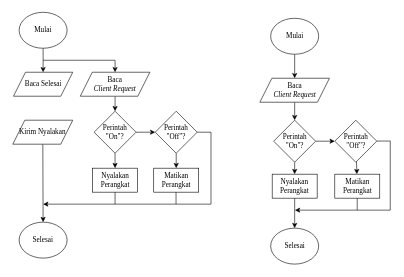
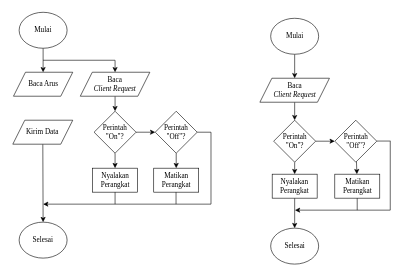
  <mxCell id="0" />
  <mxCell id="1" parent="0" />
  <mxCell id="2" value="" style="edgeStyle=none;rounded=0;orthogonalLoop=1;jettySize=auto;html=1;" edge="1" parent="1" source="3" target="7"><mxGeometry relative="1" as="geometry" /></mxCell>
  <mxCell id="3" value="&lt;font face=&quot;Times New Roman&quot;&gt;Mulai&lt;/font&gt;" style="ellipse;whiteSpace=wrap;html=1;" vertex="1" parent="1"><mxGeometry x="31" y="20" width="80" height="60" as="geometry" /></mxCell>
  <mxCell id="4" value="&lt;font face=&quot;Times New Roman&quot;&gt;Selesai&lt;/font&gt;" style="ellipse;whiteSpace=wrap;html=1;" vertex="1" parent="1"><mxGeometry x="31" y="370" width="80" height="60" as="geometry" /></mxCell>
  <mxCell id="5" value="" style="edgeStyle=none;rounded=0;orthogonalLoop=1;jettySize=auto;html=1;" edge="1" parent="1" source="6" target="12"><mxGeometry relative="1" as="geometry" /></mxCell>
  <mxCell id="6" value="&lt;font face=&quot;Times New Roman&quot;&gt;Baca&lt;br&gt;&lt;i&gt;Client Request&lt;/i&gt;&lt;/font&gt;" style="shape=parallelogram;perimeter=parallelogramPerimeter;whiteSpace=wrap;html=1;fixedSize=1;" vertex="1" parent="1"><mxGeometry x="133" y="120" width="116" height="40" as="geometry" /></mxCell>
- <mxCell id="7" value="&lt;font face=&quot;Times New Roman&quot;&gt;Baca Selesai&lt;/font&gt;" style="shape=parallelogram;perimeter=parallelogramPerimeter;whiteSpace=wrap;html=1;fixedSize=1;" vertex="1" parent="1"><mxGeometry x="21.56" y="120" width="98.89" height="40" as="geometry" /></mxCell>
+ <mxCell id="7" value="&lt;font face=&quot;Times New Roman&quot;&gt;Baca Arus&lt;/font&gt;" style="shape=parallelogram;perimeter=parallelogramPerimeter;whiteSpace=wrap;html=1;fixedSize=1;" vertex="1" parent="1"><mxGeometry x="21.56" y="120" width="98.89" height="40" as="geometry" /></mxCell>
  <mxCell id="8" style="edgeStyle=none;rounded=0;orthogonalLoop=1;jettySize=auto;html=1;entryX=0.5;entryY=0;entryDx=0;entryDy=0;" edge="1" parent="1" source="9" target="4"><mxGeometry relative="1" as="geometry" /></mxCell>
- <mxCell id="9" value="&lt;font face=&quot;Times New Roman&quot;&gt;Kirim Nyalakan&lt;/font&gt;" style="shape=parallelogram;perimeter=parallelogramPerimeter;whiteSpace=wrap;html=1;fixedSize=1;" vertex="1" parent="1"><mxGeometry x="20.45" y="200" width="100" height="40" as="geometry" /></mxCell>
+ <mxCell id="9" value="&lt;font face=&quot;Times New Roman&quot;&gt;Kirim Data&lt;/font&gt;" style="shape=parallelogram;perimeter=parallelogramPerimeter;whiteSpace=wrap;html=1;fixedSize=1;" vertex="1" parent="1"><mxGeometry x="20.45" y="200" width="100" height="40" as="geometry" /></mxCell>
  <mxCell id="10" value="" style="edgeStyle=none;rounded=0;orthogonalLoop=1;jettySize=auto;html=1;" edge="1" parent="1" source="12" target="15"><mxGeometry relative="1" as="geometry" /></mxCell>
  <mxCell id="11" value="" style="edgeStyle=none;rounded=0;orthogonalLoop=1;jettySize=auto;html=1;" edge="1" parent="1" source="12" target="13"><mxGeometry relative="1" as="geometry" /></mxCell>
  <mxCell id="12" value="&lt;font face=&quot;Times New Roman&quot;&gt;Perintah&lt;br&gt;&quot;On&quot;?&lt;/font&gt;" style="rhombus;whiteSpace=wrap;html=1;" vertex="1" parent="1"><mxGeometry x="156" y="185" width="70" height="70" as="geometry" /></mxCell>
  <mxCell id="13" value="&lt;font face=&quot;Times New Roman&quot;&gt;Nyalakan Perangkat&lt;/font&gt;" style="rounded=0;whiteSpace=wrap;html=1;align=center;" vertex="1" parent="1"><mxGeometry x="153.5" y="280" width="75" height="40" as="geometry" /></mxCell>
  <mxCell id="14" value="" style="edgeStyle=none;rounded=0;orthogonalLoop=1;jettySize=auto;html=1;" edge="1" parent="1" source="15" target="16"><mxGeometry relative="1" as="geometry" /></mxCell>
  <mxCell id="15" value="&lt;font face=&quot;Times New Roman&quot;&gt;Perintah&lt;br&gt;&quot;Off&quot;?&lt;/font&gt;" style="rhombus;whiteSpace=wrap;html=1;" vertex="1" parent="1"><mxGeometry x="258" y="185" width="70" height="70" as="geometry" /></mxCell>
  <mxCell id="16" value="&lt;font face=&quot;Times New Roman&quot;&gt;Matikan Perangkat&lt;/font&gt;" style="rounded=0;whiteSpace=wrap;html=1;align=center;" vertex="1" parent="1"><mxGeometry x="255.5" y="280" width="75" height="40" as="geometry" /></mxCell>
  <mxCell id="17" value="" style="endArrow=none;html=1;" edge="1" parent="1"><mxGeometry width="50" height="50" relative="1" as="geometry"><mxPoint x="71" y="100" as="sourcePoint" /><mxPoint x="191" y="100" as="targetPoint" /></mxGeometry></mxCell>
  <mxCell id="18" value="" style="endArrow=classic;html=1;entryX=0.5;entryY=0;entryDx=0;entryDy=0;" edge="1" parent="1" target="6"><mxGeometry width="50" height="50" relative="1" as="geometry"><mxPoint x="191" y="100" as="sourcePoint" /><mxPoint x="181" y="110" as="targetPoint" /></mxGeometry></mxCell>
  <mxCell id="19" value="" style="endArrow=none;html=1;entryX=0.5;entryY=1;entryDx=0;entryDy=0;" edge="1" parent="1" target="13"><mxGeometry width="50" height="50" relative="1" as="geometry"><mxPoint x="191" y="340" as="sourcePoint" /><mxPoint x="191" y="290" as="targetPoint" /></mxGeometry></mxCell>
  <mxCell id="20" value="" style="endArrow=none;html=1;entryX=0.5;entryY=1;entryDx=0;entryDy=0;" edge="1" parent="1"><mxGeometry width="50" height="50" relative="1" as="geometry"><mxPoint x="292.71" y="340" as="sourcePoint" /><mxPoint x="292.71" y="320" as="targetPoint" /></mxGeometry></mxCell>
  <mxCell id="21" value="" style="endArrow=none;html=1;" edge="1" parent="1"><mxGeometry width="50" height="50" relative="1" as="geometry"><mxPoint x="351" y="340" as="sourcePoint" /><mxPoint x="351" y="220" as="targetPoint" /></mxGeometry></mxCell>
  <mxCell id="22" value="" style="endArrow=none;html=1;entryX=0.5;entryY=1;entryDx=0;entryDy=0;" edge="1" parent="1"><mxGeometry width="50" height="50" relative="1" as="geometry"><mxPoint x="351" y="220" as="sourcePoint" /><mxPoint x="328" y="220" as="targetPoint" /></mxGeometry></mxCell>
  <mxCell id="23" value="" style="endArrow=classic;html=1;" edge="1" parent="1"><mxGeometry width="50" height="50" relative="1" as="geometry"><mxPoint x="351" y="340" as="sourcePoint" /><mxPoint x="71" y="340" as="targetPoint" /></mxGeometry></mxCell>
  <mxCell id="24" value="" style="edgeStyle=none;rounded=0;orthogonalLoop=1;jettySize=auto;html=1;" edge="1" parent="1" source="25"><mxGeometry relative="1" as="geometry"><mxPoint x="490.554" y="130" as="targetPoint" /></mxGeometry></mxCell>
  <mxCell id="25" value="&lt;font face=&quot;Times New Roman&quot;&gt;Mulai&lt;/font&gt;" style="ellipse;whiteSpace=wrap;html=1;" vertex="1" parent="1"><mxGeometry x="450.55" y="30" width="80" height="60" as="geometry" /></mxCell>
  <mxCell id="26" value="&lt;font face=&quot;Times New Roman&quot;&gt;Selesai&lt;/font&gt;" style="ellipse;whiteSpace=wrap;html=1;" vertex="1" parent="1"><mxGeometry x="450.55" y="380" width="80" height="60" as="geometry" /></mxCell>
  <mxCell id="27" value="" style="edgeStyle=none;rounded=0;orthogonalLoop=1;jettySize=auto;html=1;" edge="1" parent="1" source="28" target="31"><mxGeometry relative="1" as="geometry" /></mxCell>
  <mxCell id="28" value="&lt;font face=&quot;Times New Roman&quot;&gt;Baca&lt;br&gt;&lt;i&gt;Client Request&lt;/i&gt;&lt;/font&gt;" style="shape=parallelogram;perimeter=parallelogramPerimeter;whiteSpace=wrap;html=1;fixedSize=1;" vertex="1" parent="1"><mxGeometry x="432.55" y="130" width="116" height="40" as="geometry" /></mxCell>
  <mxCell id="29" value="" style="edgeStyle=none;rounded=0;orthogonalLoop=1;jettySize=auto;html=1;" edge="1" parent="1" source="31" target="35"><mxGeometry relative="1" as="geometry" /></mxCell>
  <mxCell id="30" value="" style="edgeStyle=none;rounded=0;orthogonalLoop=1;jettySize=auto;html=1;" edge="1" parent="1" source="31" target="33"><mxGeometry relative="1" as="geometry" /></mxCell>
  <mxCell id="31" value="&lt;font face=&quot;Times New Roman&quot;&gt;Perintah&lt;br&gt;&quot;On&quot;?&lt;/font&gt;" style="rhombus;whiteSpace=wrap;html=1;" vertex="1" parent="1"><mxGeometry x="455.55" y="200" width="70" height="70" as="geometry" /></mxCell>
  <mxCell id="32" style="edgeStyle=none;rounded=0;orthogonalLoop=1;jettySize=auto;html=1;entryX=0.5;entryY=0;entryDx=0;entryDy=0;" edge="1" parent="1" source="33" target="26"><mxGeometry relative="1" as="geometry" /></mxCell>
  <mxCell id="33" value="&lt;font face=&quot;Times New Roman&quot;&gt;Nyalakan Perangkat&lt;/font&gt;" style="rounded=0;whiteSpace=wrap;html=1;align=center;" vertex="1" parent="1"><mxGeometry x="453.05" y="290" width="75" height="40" as="geometry" /></mxCell>
  <mxCell id="34" value="" style="edgeStyle=none;rounded=0;orthogonalLoop=1;jettySize=auto;html=1;" edge="1" parent="1" source="35" target="36"><mxGeometry relative="1" as="geometry" /></mxCell>
  <mxCell id="35" value="&lt;font face=&quot;Times New Roman&quot;&gt;Perintah&lt;br&gt;&quot;Off&quot;?&lt;/font&gt;" style="rhombus;whiteSpace=wrap;html=1;" vertex="1" parent="1"><mxGeometry x="557.5" y="200" width="70" height="70" as="geometry" /></mxCell>
  <mxCell id="36" value="&lt;font face=&quot;Times New Roman&quot;&gt;Matikan Perangkat&lt;/font&gt;" style="rounded=0;whiteSpace=wrap;html=1;align=center;" vertex="1" parent="1"><mxGeometry x="557.5" y="290" width="75" height="40" as="geometry" /></mxCell>
  <mxCell id="37" value="" style="endArrow=none;html=1;entryX=0.5;entryY=1;entryDx=0;entryDy=0;" edge="1" parent="1"><mxGeometry width="50" height="50" relative="1" as="geometry"><mxPoint x="594.88" y="350" as="sourcePoint" /><mxPoint x="594.88" y="330" as="targetPoint" /></mxGeometry></mxCell>
  <mxCell id="38" value="" style="endArrow=none;html=1;" edge="1" parent="1"><mxGeometry width="50" height="50" relative="1" as="geometry"><mxPoint x="650" y="350" as="sourcePoint" /><mxPoint x="650" y="235" as="targetPoint" /></mxGeometry></mxCell>
  <mxCell id="39" value="" style="endArrow=none;html=1;entryX=0.5;entryY=1;entryDx=0;entryDy=0;" edge="1" parent="1"><mxGeometry width="50" height="50" relative="1" as="geometry"><mxPoint x="650.5" y="234.76" as="sourcePoint" /><mxPoint x="627.5" y="234.76" as="targetPoint" /></mxGeometry></mxCell>
  <mxCell id="40" value="" style="endArrow=classic;html=1;" edge="1" parent="1"><mxGeometry width="50" height="50" relative="1" as="geometry"><mxPoint x="650" y="350" as="sourcePoint" /><mxPoint x="491" y="350" as="targetPoint" /></mxGeometry></mxCell>
